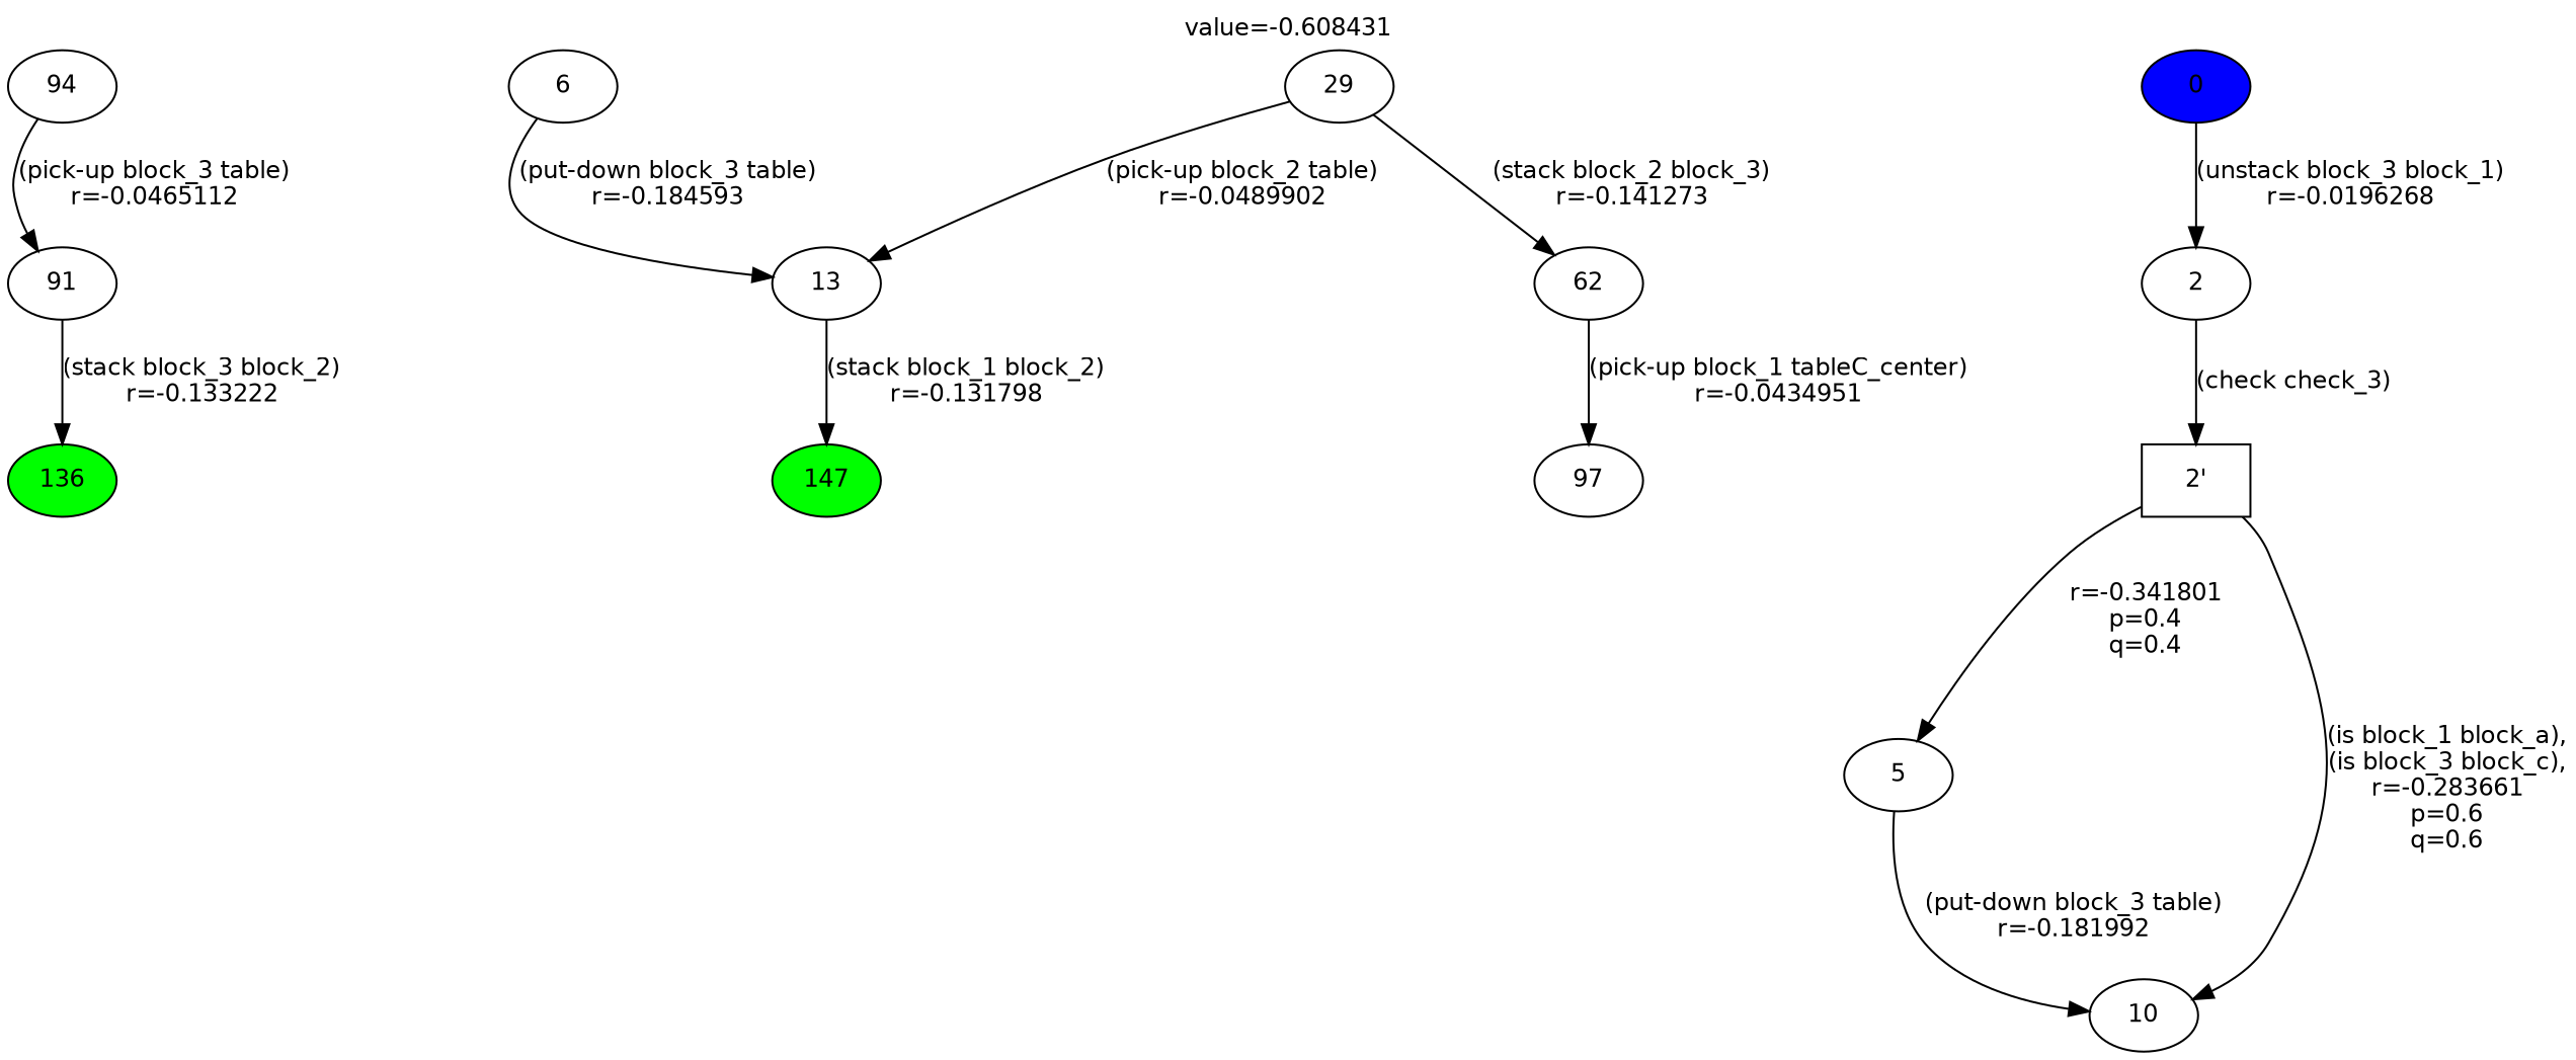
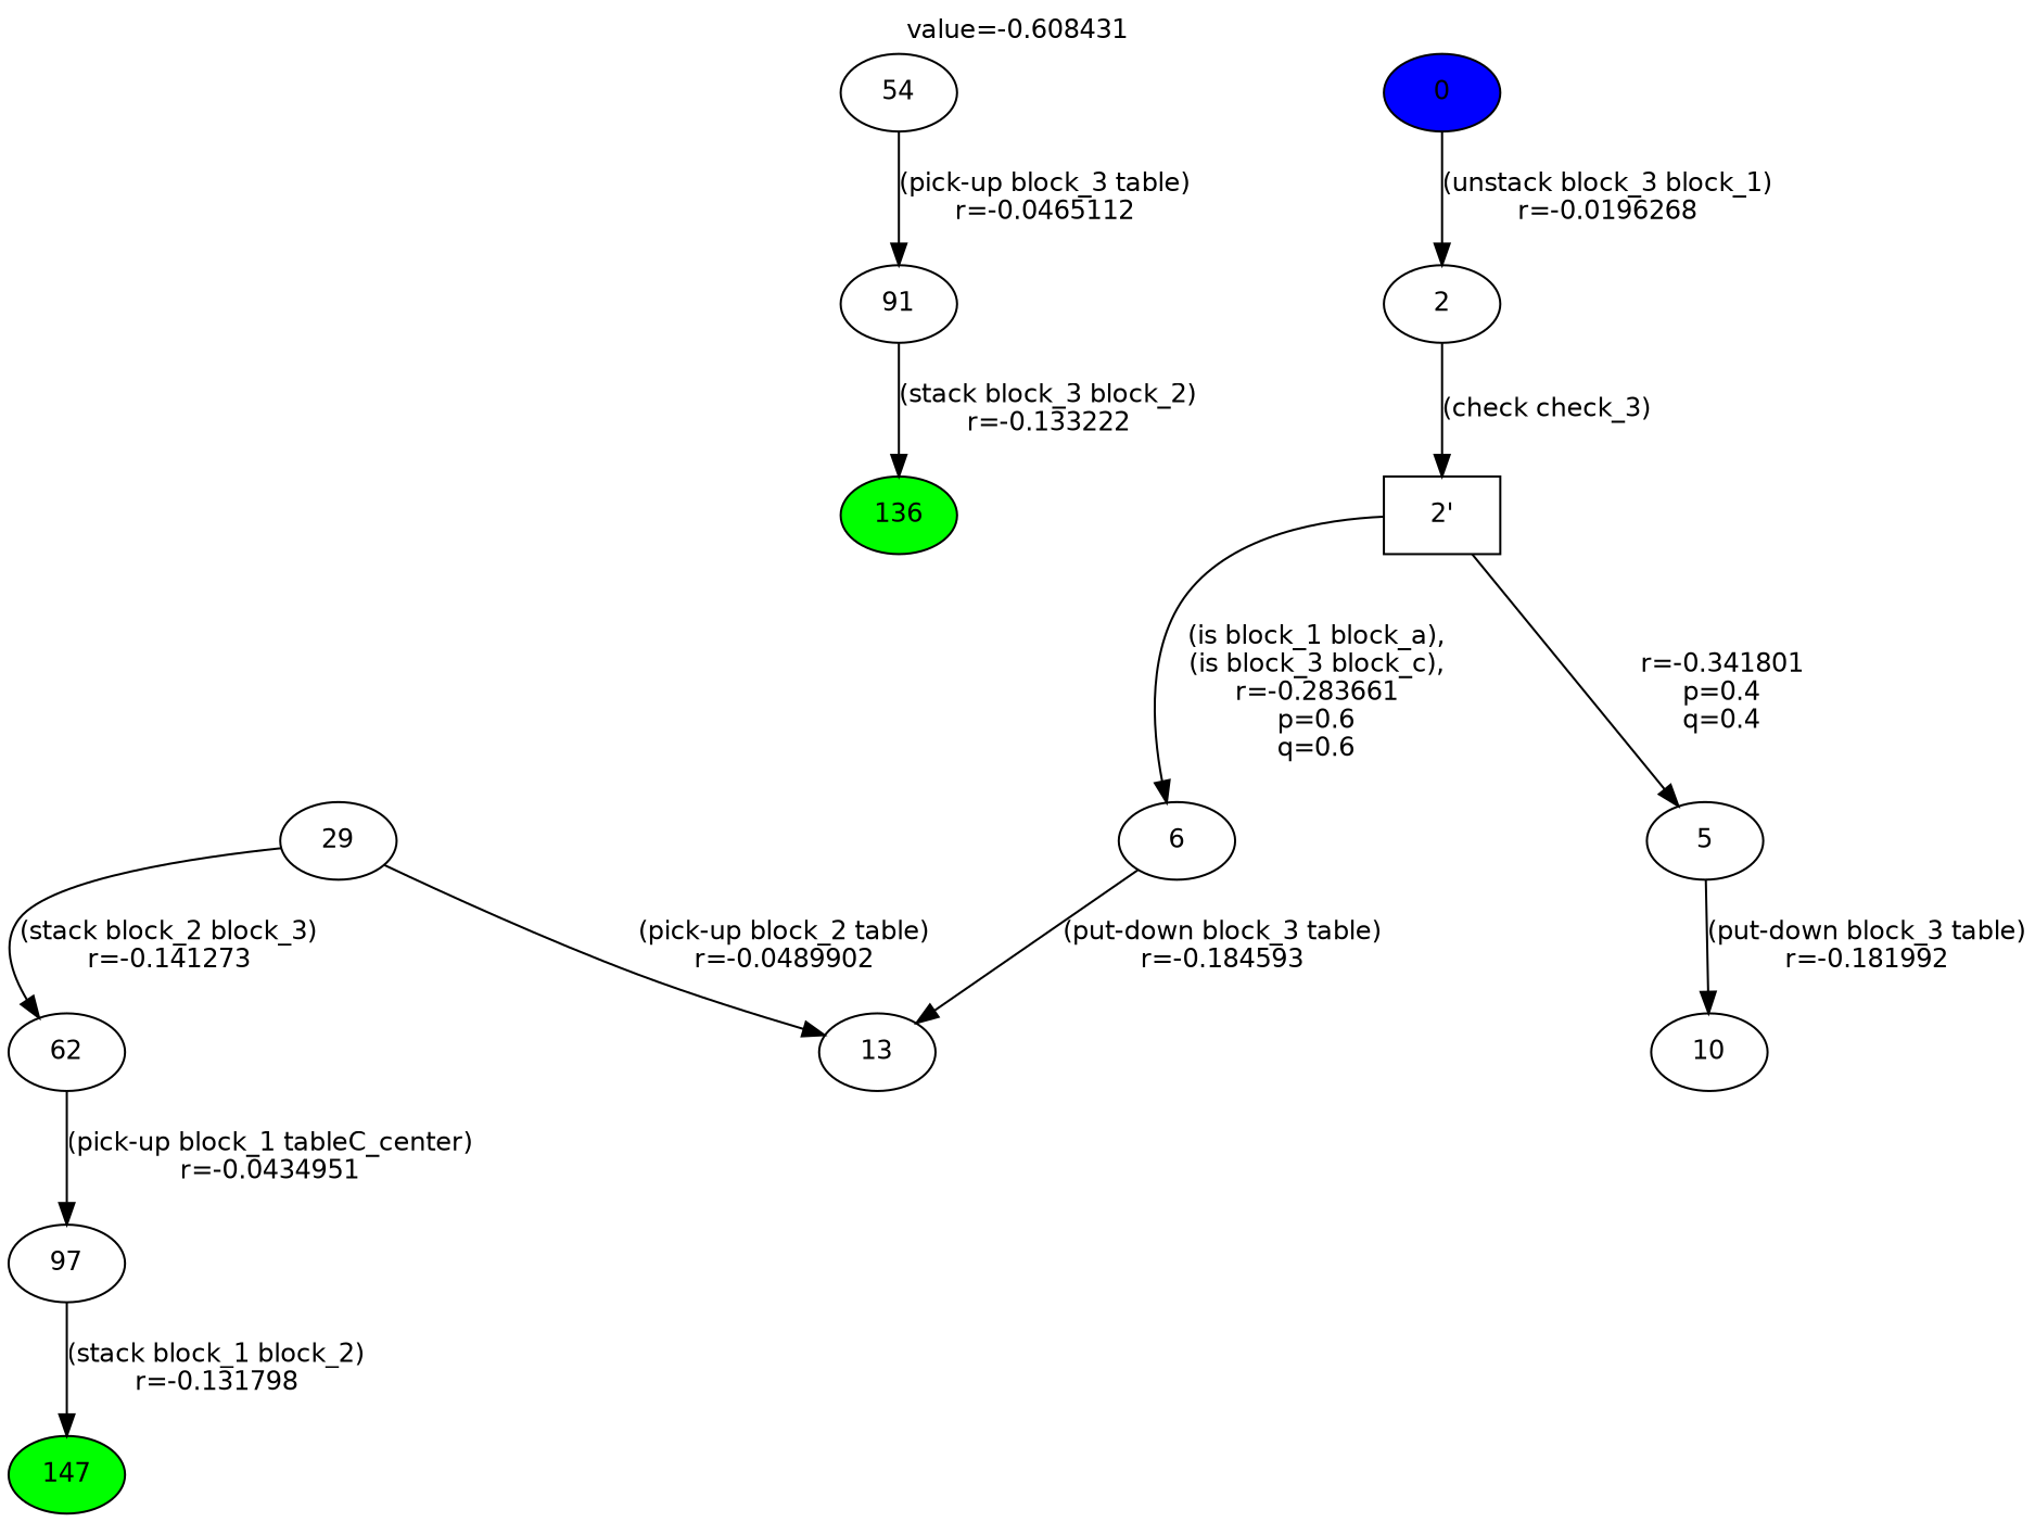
  digraph {
    fontname="DejaVu Sans"
    fontsize=12
    label="value=-0.608431"
    labelloc=top
    nodesep=1.5
    rankdir=TB
    ranksep=0.5
    node [fontname="DejaVu Sans" fontsize=12]
    edge [fontname="DejaVu Sans" fontsize=12]
    136 [fillcolor=green style=filled]
    147 [fillcolor=green style=filled]
    0 [fillcolor=blue style=filled]
    2
    "2'" [shape=box]
    5
    6
    10
    13
-   54 [label=94]
+   54
    91
    29
    62
    97
    0 -> 2 [label="(unstack block_3 block_1)\nr=-0.0196268"]
    2 -> "2'" [label="(check check_3)"]
    "2'" -> 5 [label="\nr=-0.341801\np=0.4\nq=0.4"]
-   "2'" -> 10 [label="\n(is block_1 block_a),\n(is block_3 block_c),\nr=-0.283661\np=0.6\nq=0.6"]
+   "2'" -> 6 [label="\n(is block_1 block_a),\n(is block_3 block_c),\nr=-0.283661\np=0.6\nq=0.6"]
    5 -> 10 [label="(put-down block_3 table)\nr=-0.181992"]
    6 -> 13 [label="(put-down block_3 table)\nr=-0.184593"]
    54 -> 91 [label="(pick-up block_3 table)\nr=-0.0465112"]
    91 -> 136 [label="(stack block_3 block_2)\nr=-0.133222"]
    29 -> 13 [label="(pick-up block_2 table)\nr=-0.0489902"]
    29 -> 62 [label="(stack block_2 block_3)\nr=-0.141273"]
    62 -> 97 [label="(pick-up block_1 tableC_center)\nr=-0.0434951"]
-   13 -> 147 [label="(stack block_1 block_2)\nr=-0.131798"]
+   97 -> 147 [label="(stack block_1 block_2)\nr=-0.131798"]
  }
